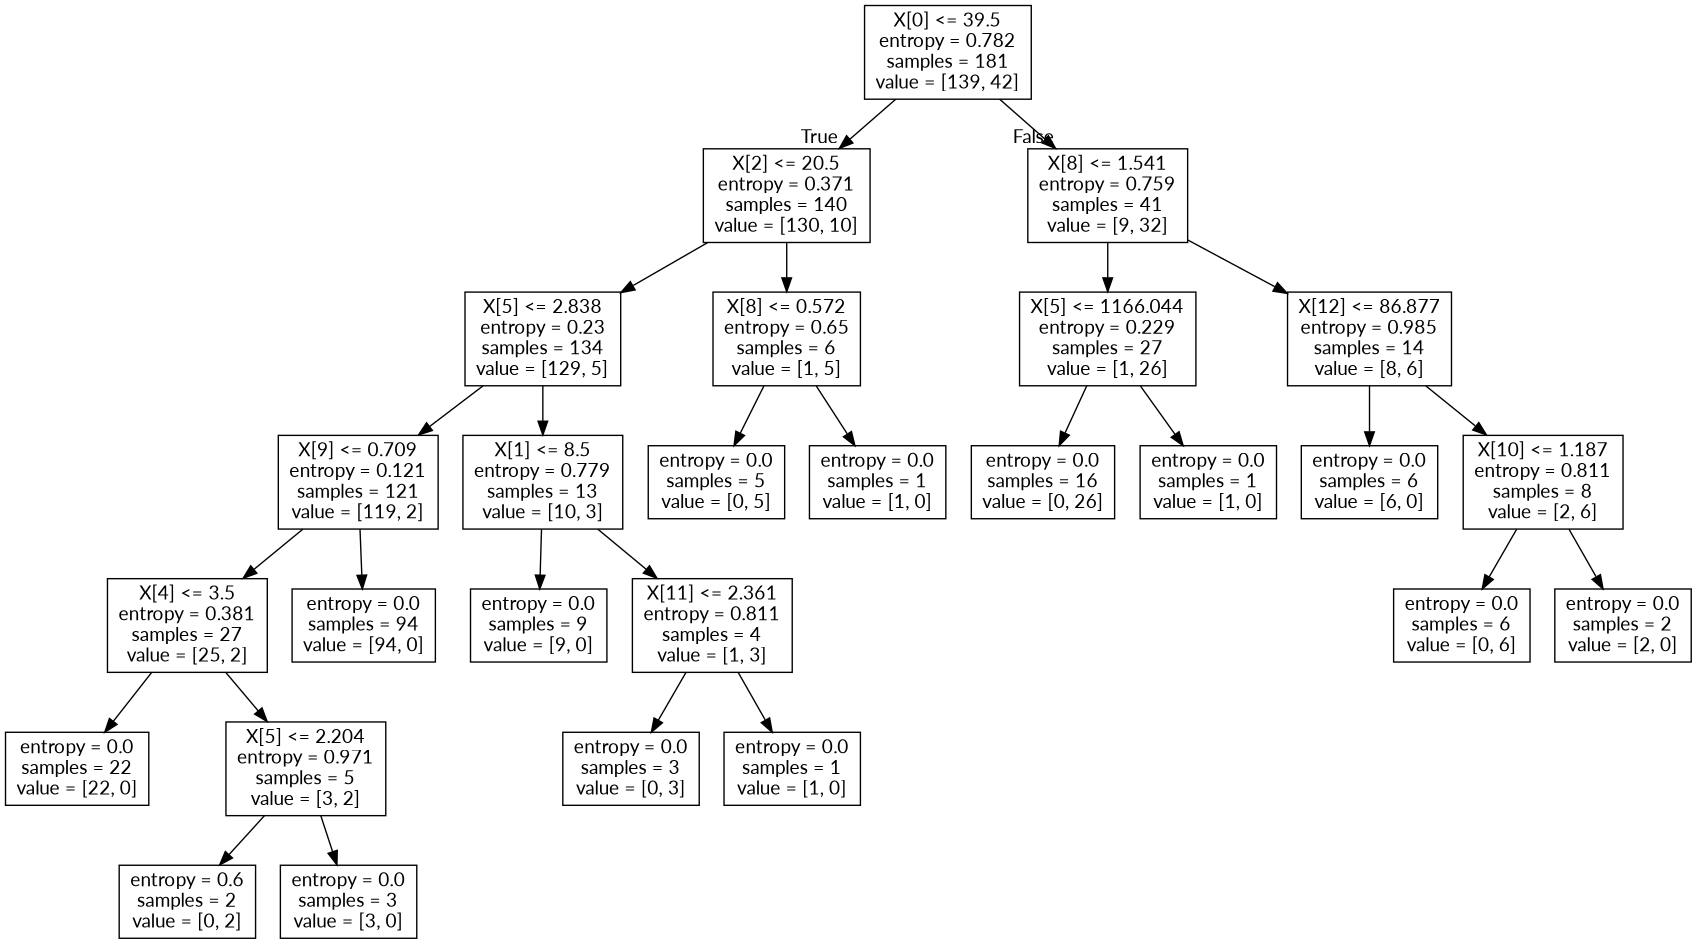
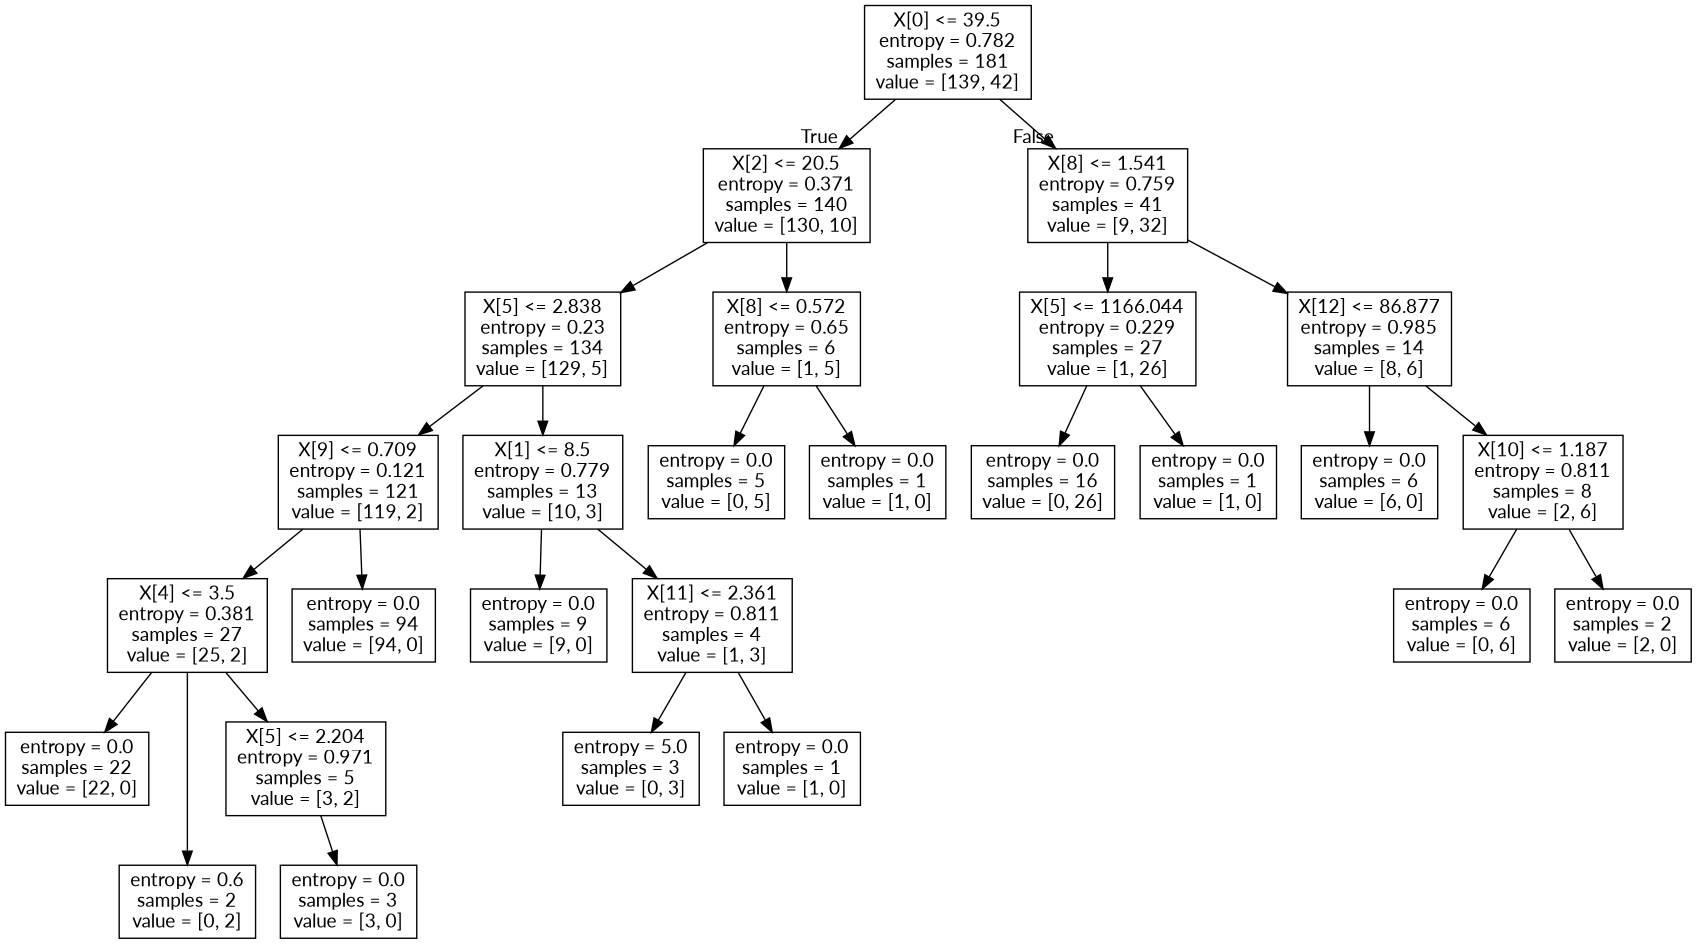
  digraph {
    fontname=Lato
    node [fontname=Lato shape=box]
    edge [fontname=Lato]
    n1 [label="X[0] <= 39.5\nentropy = 0.782\nsamples = 181\nvalue = [139, 42]"]
    n2 [label="X[2] <= 20.5\nentropy = 0.371\nsamples = 140\nvalue = [130, 10]"]
    n3 [label="X[8] <= 1.541\nentropy = 0.759\nsamples = 41\nvalue = [9, 32]"]
    n4 [label="X[5] <= 2.838\nentropy = 0.23\nsamples = 134\nvalue = [129, 5]"]
    n5 [label="X[8] <= 0.572\nentropy = 0.65\nsamples = 6\nvalue = [1, 5]"]
    n6 [label="X[5] <= 1166.044\nentropy = 0.229\nsamples = 27\nvalue = [1, 26]"]
    n7 [label="X[12] <= 86.877\nentropy = 0.985\nsamples = 14\nvalue = [8, 6]"]
    n8 [label="X[9] <= 0.709\nentropy = 0.121\nsamples = 121\nvalue = [119, 2]"]
    n9 [label="X[1] <= 8.5\nentropy = 0.779\nsamples = 13\nvalue = [10, 3]"]
    n10 [label="entropy = 0.0\nsamples = 5\nvalue = [0, 5]"]
    n11 [label="entropy = 0.0\nsamples = 1\nvalue = [1, 0]"]
    n12 [label="X[4] <= 3.5\nentropy = 0.381\nsamples = 27\nvalue = [25, 2]"]
    n13 [label="entropy = 0.0\nsamples = 94\nvalue = [94, 0]"]
    n14 [label="entropy = 0.0\nsamples = 9\nvalue = [9, 0]"]
    n15 [label="X[11] <= 2.361\nentropy = 0.811\nsamples = 4\nvalue = [1, 3]"]
    n16 [label="entropy = 0.0\nsamples = 22\nvalue = [22, 0]"]
    n17 [label="X[5] <= 2.204\nentropy = 0.971\nsamples = 5\nvalue = [3, 2]"]
    n18 [label="entropy = 0.6\nsamples = 2\nvalue = [0, 2]"]
    n19 [label="entropy = 0.0\nsamples = 3\nvalue = [3, 0]"]
-   n20 [label="entropy = 0.0\nsamples = 3\nvalue = [0, 3]"]
+   n20 [label="entropy = 5.0\nsamples = 3\nvalue = [0, 3]"]
    n21 [label="entropy = 0.0\nsamples = 1\nvalue = [1, 0]"]
    n22 [label="entropy = 0.0\nsamples = 16\nvalue = [0, 26]"]
    n23 [label="entropy = 0.0\nsamples = 1\nvalue = [1, 0]"]
    n24 [label="entropy = 0.0\nsamples = 6\nvalue = [6, 0]"]
    n25 [label="X[10] <= 1.187\nentropy = 0.811\nsamples = 8\nvalue = [2, 6]"]
    n26 [label="entropy = 0.0\nsamples = 6\nvalue = [0, 6]"]
    n27 [label="entropy = 0.0\nsamples = 2\nvalue = [2, 0]"]
    n1 -> n2 [headlabel=True labelangle=45 labeldistance=2.5]
    n1 -> n3 [headlabel=False labelangle=-45 labeldistance=2.5]
    n2 -> n4
    n2 -> n5
    n3 -> n6
    n3 -> n7
    n4 -> n8
    n4 -> n9
    n5 -> n10
    n5 -> n11
    n6 -> n22
    n6 -> n23
    n7 -> n24
    n7 -> n25
    n8 -> n12
    n8 -> n13
    n9 -> n14
    n9 -> n15
    n12 -> n16
    n12 -> n17
    n15 -> n20
    n15 -> n21
-   n17 -> n18
+   n12 -> n18
    n17 -> n19
    n25 -> n26
    n25 -> n27
  }
